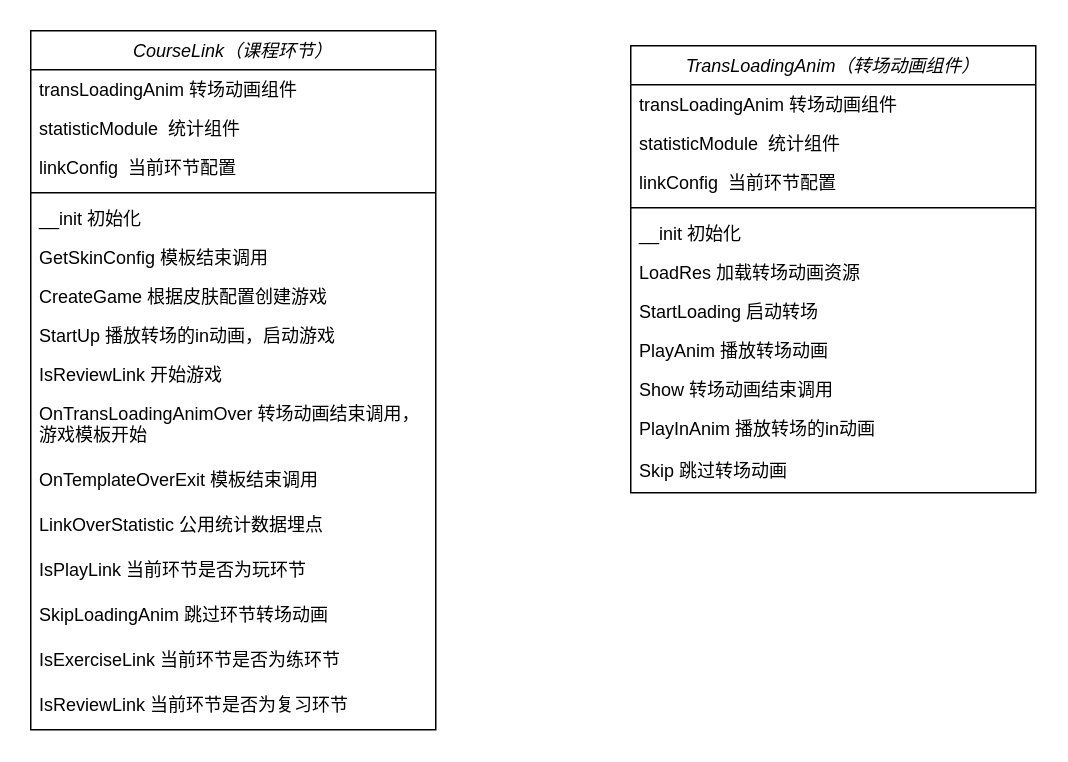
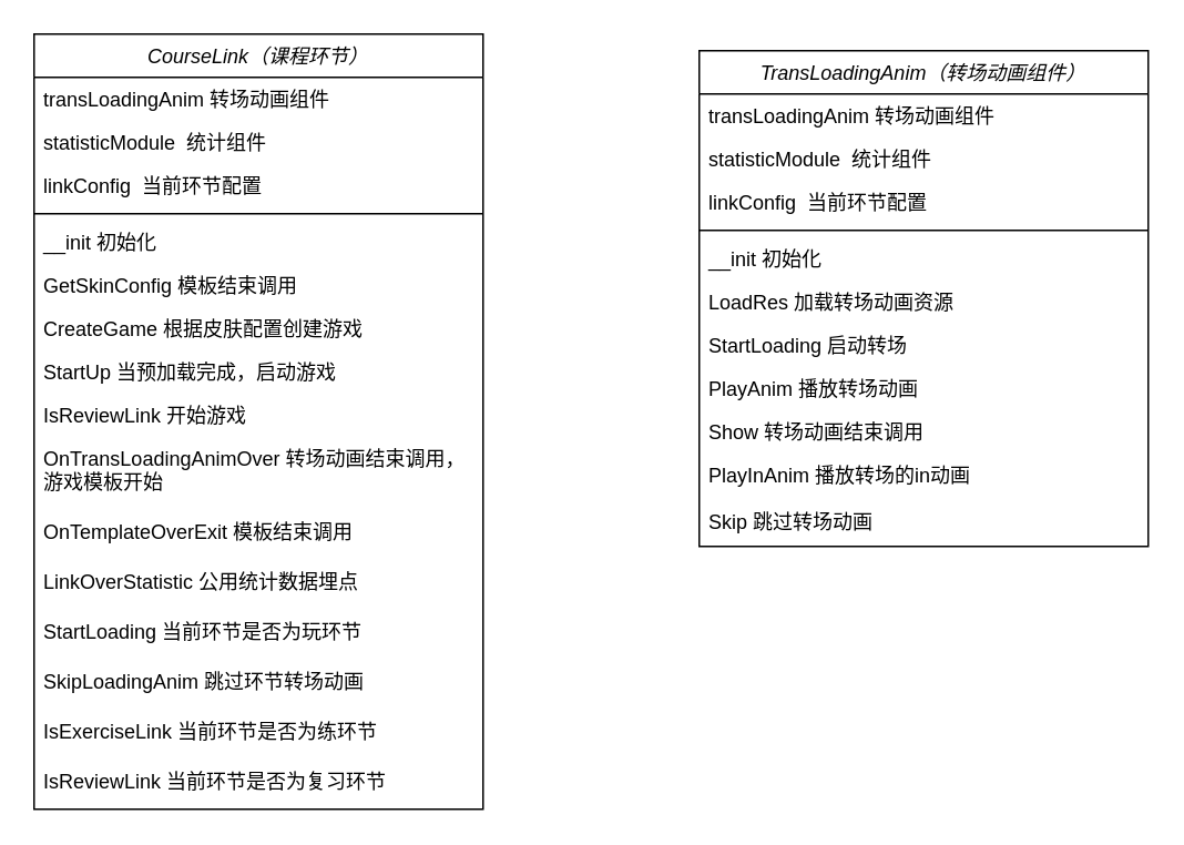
  <mxCell id="0" />
  <mxCell id="1" parent="0" />
  <mxCell id="2" value="CourseLink（课程环节）" style="swimlane;fontStyle=2;align=center;verticalAlign=top;childLayout=stackLayout;horizontal=1;startSize=26;horizontalStack=0;resizeParent=1;resizeLast=0;collapsible=1;marginBottom=0;rounded=0;shadow=0;strokeWidth=1;" parent="1" vertex="1"><mxGeometry x="20" y="20" width="270" height="466" as="geometry"><mxRectangle x="230" y="140" width="160" height="26" as="alternateBounds" /></mxGeometry></mxCell>
  <mxCell id="3" value="transLoadingAnim 转场动画组件" style="text;align=left;verticalAlign=top;spacingLeft=4;spacingRight=4;overflow=hidden;rotatable=0;points=[[0,0.5],[1,0.5]];portConstraint=eastwest;" parent="2" vertex="1"><mxGeometry y="26" width="270" height="26" as="geometry" /></mxCell>
  <mxCell id="4" value="statisticModule  统计组件" style="text;align=left;verticalAlign=top;spacingLeft=4;spacingRight=4;overflow=hidden;rotatable=0;points=[[0,0.5],[1,0.5]];portConstraint=eastwest;rounded=0;shadow=0;html=0;" parent="2" vertex="1"><mxGeometry y="52" width="270" height="26" as="geometry" /></mxCell>
  <mxCell id="5" value="linkConfig  当前环节配置" style="text;align=left;verticalAlign=top;spacingLeft=4;spacingRight=4;overflow=hidden;rotatable=0;points=[[0,0.5],[1,0.5]];portConstraint=eastwest;rounded=0;shadow=0;html=0;" vertex="1" parent="2"><mxGeometry y="78" width="270" height="26" as="geometry" /></mxCell>
  <mxCell id="6" value="" style="line;html=1;strokeWidth=1;align=left;verticalAlign=middle;spacingTop=-1;spacingLeft=3;spacingRight=3;rotatable=0;labelPosition=right;points=[];portConstraint=eastwest;" parent="2" vertex="1"><mxGeometry y="104" width="270" height="8" as="geometry" /></mxCell>
  <mxCell id="7" value="__init 初始化" style="text;align=left;verticalAlign=top;spacingLeft=4;spacingRight=4;overflow=hidden;rotatable=0;points=[[0,0.5],[1,0.5]];portConstraint=eastwest;" parent="2" vertex="1"><mxGeometry y="112" width="270" height="26" as="geometry" /></mxCell>
  <mxCell id="8" value="GetSkinConfig 模板结束调用" style="text;align=left;verticalAlign=top;spacingLeft=4;spacingRight=4;overflow=hidden;rotatable=0;points=[[0,0.5],[1,0.5]];portConstraint=eastwest;" vertex="1" parent="2"><mxGeometry y="138" width="270" height="26" as="geometry" /></mxCell>
  <mxCell id="9" value="CreateGame 根据皮肤配置创建游戏" style="text;align=left;verticalAlign=top;spacingLeft=4;spacingRight=4;overflow=hidden;rotatable=0;points=[[0,0.5],[1,0.5]];portConstraint=eastwest;" vertex="1" parent="2"><mxGeometry y="164" width="270" height="26" as="geometry" /></mxCell>
- <mxCell id="10" value="StartUp 播放转场的in动画，启动游戏" style="text;align=left;verticalAlign=top;spacingLeft=4;spacingRight=4;overflow=hidden;rotatable=0;points=[[0,0.5],[1,0.5]];portConstraint=eastwest;" vertex="1" parent="2"><mxGeometry y="190" width="270" height="26" as="geometry" /></mxCell>
+ <mxCell id="10" value="StartUp 当预加载完成，启动游戏" style="text;align=left;verticalAlign=top;spacingLeft=4;spacingRight=4;overflow=hidden;rotatable=0;points=[[0,0.5],[1,0.5]];portConstraint=eastwest;" vertex="1" parent="2"><mxGeometry y="190" width="270" height="26" as="geometry" /></mxCell>
  <mxCell id="11" value="IsReviewLink 开始游戏" style="text;align=left;verticalAlign=top;spacingLeft=4;spacingRight=4;overflow=hidden;rotatable=0;points=[[0,0.5],[1,0.5]];portConstraint=eastwest;" vertex="1" parent="2"><mxGeometry y="216" width="270" height="26" as="geometry" /></mxCell>
  <mxCell id="12" value="OnTransLoadingAnimOver 转场动画结束调用，&#10;游戏模板开始&#10;" style="text;align=left;verticalAlign=top;spacingLeft=4;spacingRight=4;overflow=hidden;rotatable=0;points=[[0,0.5],[1,0.5]];portConstraint=eastwest;" vertex="1" parent="2"><mxGeometry y="242" width="270" height="44" as="geometry" /></mxCell>
  <mxCell id="13" value="OnTemplateOverExit 模板结束调用&#10;" style="text;align=left;verticalAlign=top;spacingLeft=4;spacingRight=4;overflow=hidden;rotatable=0;points=[[0,0.5],[1,0.5]];portConstraint=eastwest;" vertex="1" parent="2"><mxGeometry y="286" width="270" height="30" as="geometry" /></mxCell>
  <mxCell id="14" value="LinkOverStatistic 公用统计数据埋点" style="text;align=left;verticalAlign=top;spacingLeft=4;spacingRight=4;overflow=hidden;rotatable=0;points=[[0,0.5],[1,0.5]];portConstraint=eastwest;" vertex="1" parent="2"><mxGeometry y="316" width="270" height="30" as="geometry" /></mxCell>
- <mxCell id="15" value="IsPlayLink 当前环节是否为玩环节" style="text;align=left;verticalAlign=top;spacingLeft=4;spacingRight=4;overflow=hidden;rotatable=0;points=[[0,0.5],[1,0.5]];portConstraint=eastwest;" vertex="1" parent="2"><mxGeometry y="346" width="270" height="30" as="geometry" /></mxCell>
+ <mxCell id="15" value="StartLoading 当前环节是否为玩环节" style="text;align=left;verticalAlign=top;spacingLeft=4;spacingRight=4;overflow=hidden;rotatable=0;points=[[0,0.5],[1,0.5]];portConstraint=eastwest;" vertex="1" parent="2"><mxGeometry y="346" width="270" height="30" as="geometry" /></mxCell>
  <mxCell id="16" value="SkipLoadingAnim 跳过环节转场动画" style="text;align=left;verticalAlign=top;spacingLeft=4;spacingRight=4;overflow=hidden;rotatable=0;points=[[0,0.5],[1,0.5]];portConstraint=eastwest;" vertex="1" parent="2"><mxGeometry y="376" width="270" height="30" as="geometry" /></mxCell>
  <mxCell id="17" value="IsExerciseLink 当前环节是否为练环节" style="text;align=left;verticalAlign=top;spacingLeft=4;spacingRight=4;overflow=hidden;rotatable=0;points=[[0,0.5],[1,0.5]];portConstraint=eastwest;" vertex="1" parent="2"><mxGeometry y="406" width="270" height="30" as="geometry" /></mxCell>
  <mxCell id="18" value="IsReviewLink 当前环节是否为复习环节" style="text;align=left;verticalAlign=top;spacingLeft=4;spacingRight=4;overflow=hidden;rotatable=0;points=[[0,0.5],[1,0.5]];portConstraint=eastwest;" vertex="1" parent="2"><mxGeometry y="436" width="270" height="30" as="geometry" /></mxCell>
  <mxCell id="19" value="TransLoadingAnim（转场动画组件）" style="swimlane;fontStyle=2;align=center;verticalAlign=top;childLayout=stackLayout;horizontal=1;startSize=26;horizontalStack=0;resizeParent=1;resizeLast=0;collapsible=1;marginBottom=0;rounded=0;shadow=0;strokeWidth=1;" vertex="1" parent="1"><mxGeometry x="420" y="30" width="270" height="298" as="geometry"><mxRectangle x="230" y="140" width="160" height="26" as="alternateBounds" /></mxGeometry></mxCell>
  <mxCell id="20" value="transLoadingAnim 转场动画组件" style="text;align=left;verticalAlign=top;spacingLeft=4;spacingRight=4;overflow=hidden;rotatable=0;points=[[0,0.5],[1,0.5]];portConstraint=eastwest;" vertex="1" parent="19"><mxGeometry y="26" width="270" height="26" as="geometry" /></mxCell>
  <mxCell id="21" value="statisticModule  统计组件" style="text;align=left;verticalAlign=top;spacingLeft=4;spacingRight=4;overflow=hidden;rotatable=0;points=[[0,0.5],[1,0.5]];portConstraint=eastwest;rounded=0;shadow=0;html=0;" vertex="1" parent="19"><mxGeometry y="52" width="270" height="26" as="geometry" /></mxCell>
  <mxCell id="22" value="linkConfig  当前环节配置" style="text;align=left;verticalAlign=top;spacingLeft=4;spacingRight=4;overflow=hidden;rotatable=0;points=[[0,0.5],[1,0.5]];portConstraint=eastwest;rounded=0;shadow=0;html=0;" vertex="1" parent="19"><mxGeometry y="78" width="270" height="26" as="geometry" /></mxCell>
  <mxCell id="23" value="" style="line;html=1;strokeWidth=1;align=left;verticalAlign=middle;spacingTop=-1;spacingLeft=3;spacingRight=3;rotatable=0;labelPosition=right;points=[];portConstraint=eastwest;" vertex="1" parent="19"><mxGeometry y="104" width="270" height="8" as="geometry" /></mxCell>
  <mxCell id="24" value="__init 初始化" style="text;align=left;verticalAlign=top;spacingLeft=4;spacingRight=4;overflow=hidden;rotatable=0;points=[[0,0.5],[1,0.5]];portConstraint=eastwest;" vertex="1" parent="19"><mxGeometry y="112" width="270" height="26" as="geometry" /></mxCell>
  <mxCell id="25" value="LoadRes 加载转场动画资源" style="text;align=left;verticalAlign=top;spacingLeft=4;spacingRight=4;overflow=hidden;rotatable=0;points=[[0,0.5],[1,0.5]];portConstraint=eastwest;" vertex="1" parent="19"><mxGeometry y="138" width="270" height="26" as="geometry" /></mxCell>
  <mxCell id="26" value="StartLoading 启动转场" style="text;align=left;verticalAlign=top;spacingLeft=4;spacingRight=4;overflow=hidden;rotatable=0;points=[[0,0.5],[1,0.5]];portConstraint=eastwest;" vertex="1" parent="19"><mxGeometry y="164" width="270" height="26" as="geometry" /></mxCell>
  <mxCell id="27" value="PlayAnim 播放转场动画" style="text;align=left;verticalAlign=top;spacingLeft=4;spacingRight=4;overflow=hidden;rotatable=0;points=[[0,0.5],[1,0.5]];portConstraint=eastwest;" vertex="1" parent="19"><mxGeometry y="190" width="270" height="26" as="geometry" /></mxCell>
  <mxCell id="28" value="Show 转场动画结束调用" style="text;align=left;verticalAlign=top;spacingLeft=4;spacingRight=4;overflow=hidden;rotatable=0;points=[[0,0.5],[1,0.5]];portConstraint=eastwest;" vertex="1" parent="19"><mxGeometry y="216" width="270" height="26" as="geometry" /></mxCell>
  <mxCell id="29" value="PlayInAnim 播放转场的in动画" style="text;align=left;verticalAlign=top;spacingLeft=4;spacingRight=4;overflow=hidden;rotatable=0;points=[[0,0.5],[1,0.5]];portConstraint=eastwest;" vertex="1" parent="19"><mxGeometry y="242" width="270" height="28" as="geometry" /></mxCell>
  <mxCell id="30" value="Skip 跳过转场动画" style="text;align=left;verticalAlign=top;spacingLeft=4;spacingRight=4;overflow=hidden;rotatable=0;points=[[0,0.5],[1,0.5]];portConstraint=eastwest;" vertex="1" parent="19"><mxGeometry y="270" width="270" height="28" as="geometry" /></mxCell>
